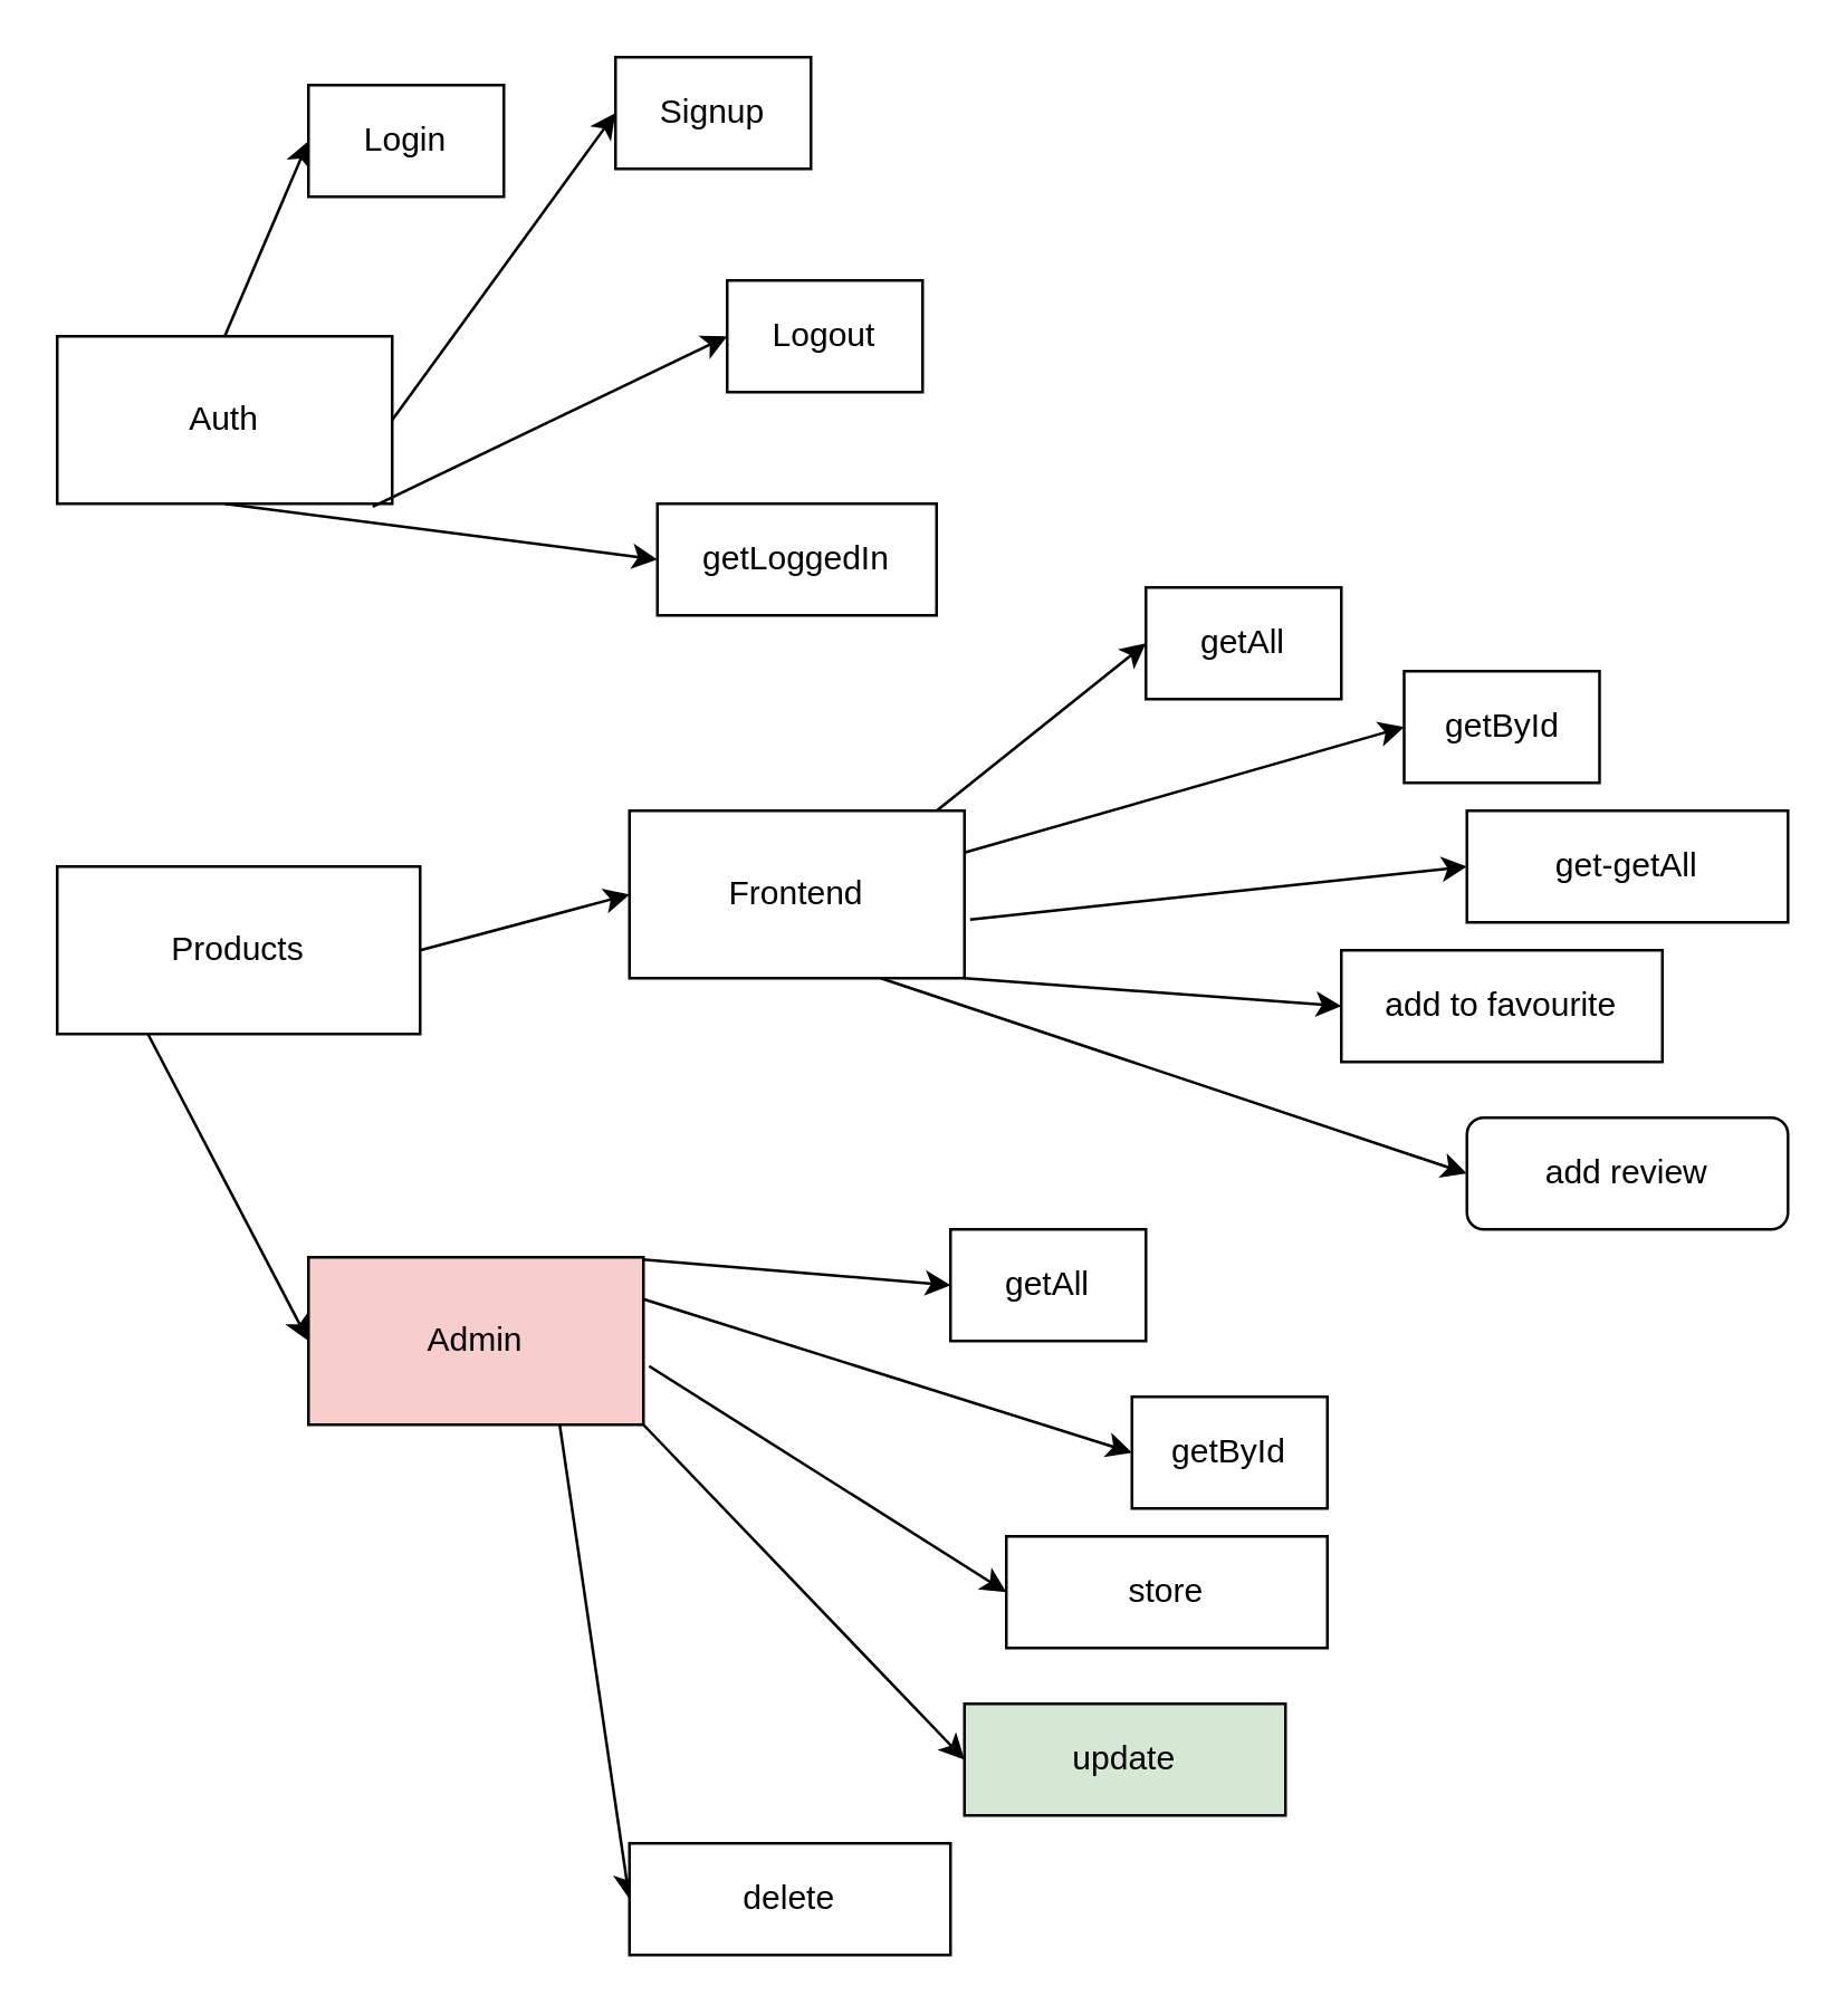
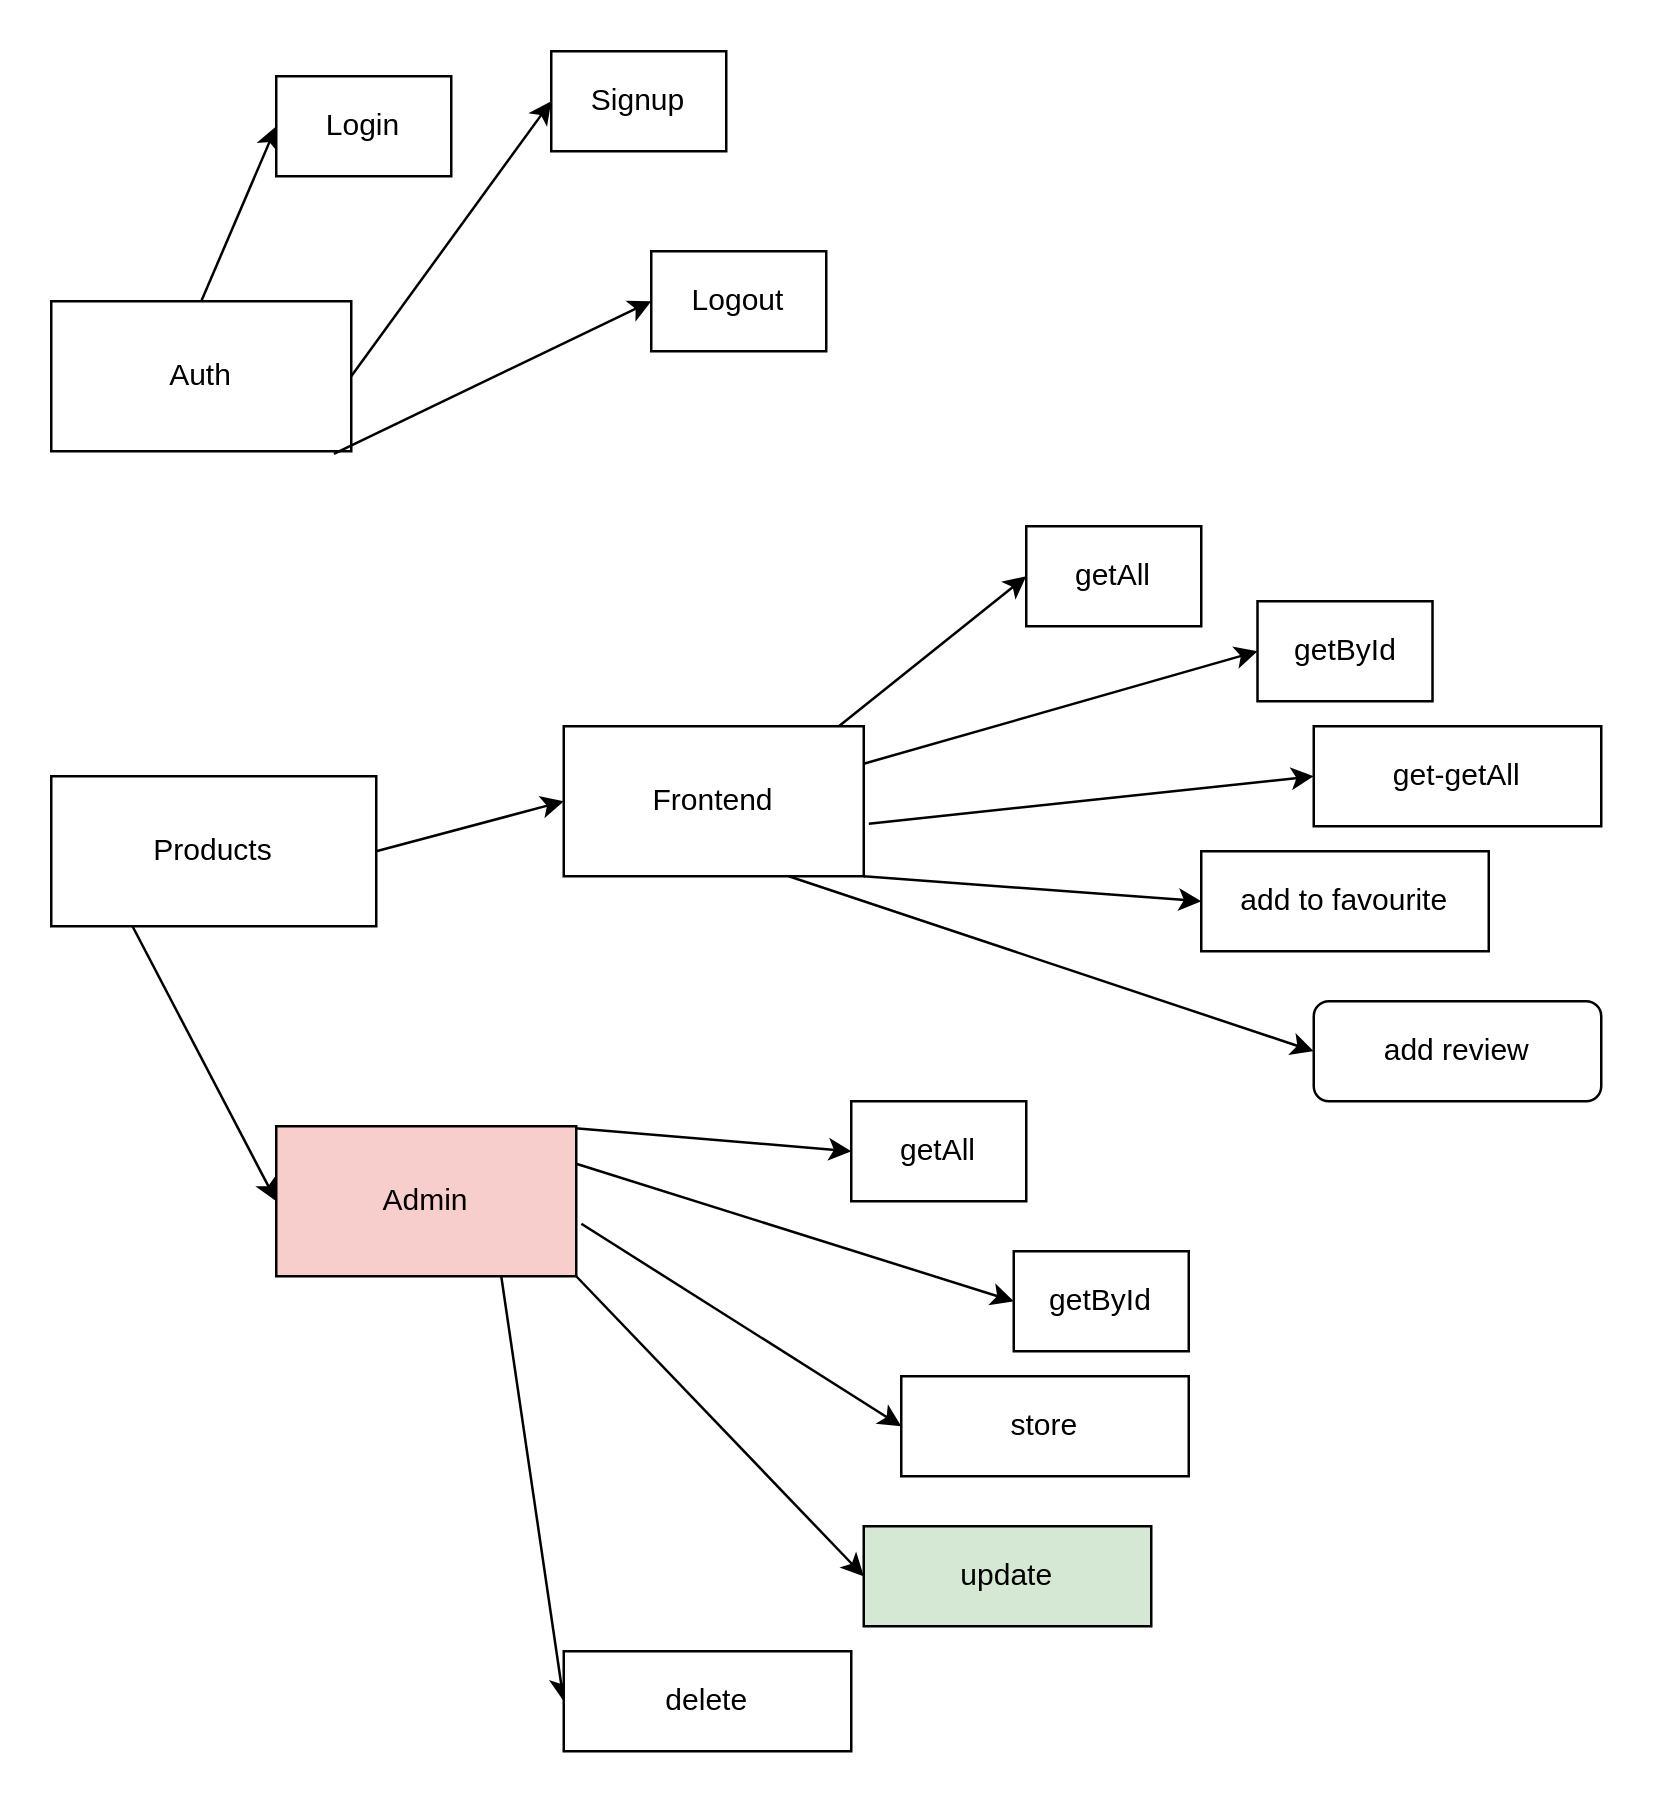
  <mxCell id="0" />
  <mxCell id="1" parent="0" />
  <mxCell id="2" style="edgeStyle=none;html=1;exitX=0.5;exitY=0;exitDx=0;exitDy=0;entryX=0;entryY=0.5;entryDx=0;entryDy=0;" edge="1" parent="1" source="3" target="4"><mxGeometry relative="1" as="geometry" /></mxCell>
  <mxCell id="3" value="Auth" style="rounded=0;whiteSpace=wrap;html=1;" vertex="1" parent="1"><mxGeometry x="20" y="120" width="120" height="60" as="geometry" /></mxCell>
  <mxCell id="4" value="Login" style="rounded=0;whiteSpace=wrap;html=1;" vertex="1" parent="1"><mxGeometry x="110" y="30" width="70" height="40" as="geometry" /></mxCell>
  <mxCell id="5" style="edgeStyle=none;html=1;exitX=1;exitY=0.5;exitDx=0;exitDy=0;entryX=0;entryY=0.5;entryDx=0;entryDy=0;" edge="1" parent="1" target="6" source="3"><mxGeometry relative="1" as="geometry"><mxPoint x="155" y="170" as="sourcePoint" /></mxGeometry></mxCell>
  <mxCell id="6" value="Signup" style="rounded=0;whiteSpace=wrap;html=1;" vertex="1" parent="1"><mxGeometry x="220" y="20" width="70" height="40" as="geometry" /></mxCell>
  <mxCell id="7" style="edgeStyle=none;html=1;exitX=0.942;exitY=1.017;exitDx=0;exitDy=0;entryX=0;entryY=0.5;entryDx=0;entryDy=0;exitPerimeter=0;" edge="1" parent="1" target="8" source="3"><mxGeometry relative="1" as="geometry"><mxPoint x="130" y="210" as="sourcePoint" /></mxGeometry></mxCell>
  <mxCell id="8" value="Logout" style="rounded=0;whiteSpace=wrap;html=1;" vertex="1" parent="1"><mxGeometry x="260" y="100" width="70" height="40" as="geometry" /></mxCell>
- <mxCell id="9" style="edgeStyle=none;html=1;exitX=0.5;exitY=1;exitDx=0;exitDy=0;entryX=0;entryY=0.5;entryDx=0;entryDy=0;" edge="1" parent="1" target="10" source="3"><mxGeometry relative="1" as="geometry"><mxPoint x="60" y="320" as="sourcePoint" /></mxGeometry></mxCell>
- <mxCell id="10" value="getLoggedIn" style="rounded=0;whiteSpace=wrap;html=1;" vertex="1" parent="1"><mxGeometry x="235" y="180" width="100" height="40" as="geometry" /></mxCell>
  <mxCell id="11" style="edgeStyle=none;html=1;entryX=0;entryY=0.5;entryDx=0;entryDy=0;exitX=0.917;exitY=0;exitDx=0;exitDy=0;exitPerimeter=0;" edge="1" parent="1" source="15" target="14"><mxGeometry relative="1" as="geometry"><mxPoint x="330" y="460" as="sourcePoint" /></mxGeometry></mxCell>
  <mxCell id="12" style="edgeStyle=none;html=1;exitX=1;exitY=0.5;exitDx=0;exitDy=0;entryX=0;entryY=0.5;entryDx=0;entryDy=0;" edge="1" parent="1" source="13" target="15"><mxGeometry relative="1" as="geometry" /></mxCell>
  <mxCell id="13" value="Products" style="rounded=0;whiteSpace=wrap;html=1;" vertex="1" parent="1"><mxGeometry x="20" y="310" width="130" height="60" as="geometry" /></mxCell>
  <mxCell id="14" value="getAll" style="rounded=0;whiteSpace=wrap;html=1;" vertex="1" parent="1"><mxGeometry x="410" y="210" width="70" height="40" as="geometry" /></mxCell>
  <mxCell id="15" value="Frontend" style="rounded=0;whiteSpace=wrap;html=1;" vertex="1" parent="1"><mxGeometry x="225" y="290" width="120" height="60" as="geometry" /></mxCell>
  <mxCell id="16" style="edgeStyle=none;html=1;entryX=0;entryY=0.5;entryDx=0;entryDy=0;exitX=1;exitY=0.25;exitDx=0;exitDy=0;" edge="1" parent="1" target="17" source="15"><mxGeometry relative="1" as="geometry"><mxPoint x="375" y="550" as="sourcePoint" /></mxGeometry></mxCell>
  <mxCell id="17" value="getById" style="rounded=0;whiteSpace=wrap;html=1;" vertex="1" parent="1"><mxGeometry x="502.5" y="240" width="70" height="40" as="geometry" /></mxCell>
  <mxCell id="18" style="edgeStyle=none;html=1;entryX=0;entryY=0.5;entryDx=0;entryDy=0;exitX=1.017;exitY=0.65;exitDx=0;exitDy=0;exitPerimeter=0;" edge="1" parent="1" target="19" source="15"><mxGeometry relative="1" as="geometry"><mxPoint x="330" y="530" as="sourcePoint" /></mxGeometry></mxCell>
  <mxCell id="19" value="get-getAll" style="rounded=0;whiteSpace=wrap;html=1;" vertex="1" parent="1"><mxGeometry x="525" y="290" width="115" height="40" as="geometry" /></mxCell>
  <mxCell id="20" style="edgeStyle=none;html=1;entryX=0;entryY=0.5;entryDx=0;entryDy=0;exitX=1;exitY=1;exitDx=0;exitDy=0;" edge="1" parent="1" target="21" source="15"><mxGeometry relative="1" as="geometry"><mxPoint x="350" y="560" as="sourcePoint" /></mxGeometry></mxCell>
  <mxCell id="21" value="add to favourite" style="rounded=0;whiteSpace=wrap;html=1;" vertex="1" parent="1"><mxGeometry x="480" y="340" width="115" height="40" as="geometry" /></mxCell>
  <mxCell id="22" style="edgeStyle=none;html=1;entryX=0;entryY=0.5;entryDx=0;entryDy=0;exitX=0.75;exitY=1;exitDx=0;exitDy=0;" edge="1" parent="1" target="23" source="15"><mxGeometry relative="1" as="geometry"><mxPoint x="290" y="580" as="sourcePoint" /></mxGeometry></mxCell>
  <mxCell id="23" value="add review" style="whiteSpace=wrap;html=1;rounded=1;" vertex="1" parent="1"><mxGeometry x="525" y="400" width="115" height="40" as="geometry" /></mxCell>
  <mxCell id="24" style="edgeStyle=none;html=1;entryX=0;entryY=0.5;entryDx=0;entryDy=0;exitX=0.917;exitY=0;exitDx=0;exitDy=0;exitPerimeter=0;" edge="1" parent="1" source="27" target="26"><mxGeometry relative="1" as="geometry"><mxPoint x="240" y="640" as="sourcePoint" /></mxGeometry></mxCell>
  <mxCell id="25" style="edgeStyle=none;html=1;exitX=0.25;exitY=1;exitDx=0;exitDy=0;entryX=0;entryY=0.5;entryDx=0;entryDy=0;" edge="1" parent="1" target="27" source="13"><mxGeometry relative="1" as="geometry"><mxPoint x="60" y="680" as="sourcePoint" /></mxGeometry></mxCell>
  <mxCell id="26" value="getAll" style="rounded=0;whiteSpace=wrap;html=1;" vertex="1" parent="1"><mxGeometry x="340" y="440" width="70" height="40" as="geometry" /></mxCell>
  <mxCell id="27" value="Admin" style="rounded=0;whiteSpace=wrap;html=1;fillColor=#f8cecc;" vertex="1" parent="1"><mxGeometry x="110" y="450" width="120" height="60" as="geometry" /></mxCell>
  <mxCell id="28" style="edgeStyle=none;html=1;entryX=0;entryY=0.5;entryDx=0;entryDy=0;exitX=1;exitY=0.25;exitDx=0;exitDy=0;" edge="1" parent="1" source="27" target="29"><mxGeometry relative="1" as="geometry"><mxPoint x="285" y="730" as="sourcePoint" /></mxGeometry></mxCell>
  <mxCell id="29" value="getById" style="rounded=0;whiteSpace=wrap;html=1;" vertex="1" parent="1"><mxGeometry x="405" y="500" width="70" height="40" as="geometry" /></mxCell>
  <mxCell id="30" style="edgeStyle=none;html=1;entryX=0;entryY=0.5;entryDx=0;entryDy=0;exitX=1.017;exitY=0.65;exitDx=0;exitDy=0;exitPerimeter=0;" edge="1" parent="1" source="27" target="31"><mxGeometry relative="1" as="geometry"><mxPoint x="240" y="710" as="sourcePoint" /></mxGeometry></mxCell>
  <mxCell id="31" value="store" style="rounded=0;whiteSpace=wrap;html=1;" vertex="1" parent="1"><mxGeometry x="360" y="550" width="115" height="40" as="geometry" /></mxCell>
  <mxCell id="32" style="edgeStyle=none;html=1;entryX=0;entryY=0.5;entryDx=0;entryDy=0;exitX=1;exitY=1;exitDx=0;exitDy=0;" edge="1" parent="1" source="27" target="33"><mxGeometry relative="1" as="geometry"><mxPoint x="260" y="740" as="sourcePoint" /></mxGeometry></mxCell>
  <mxCell id="33" value="update" style="rounded=0;whiteSpace=wrap;html=1;fillColor=#d5e8d4;" vertex="1" parent="1"><mxGeometry x="345" y="610" width="115" height="40" as="geometry" /></mxCell>
  <mxCell id="34" style="edgeStyle=none;html=1;entryX=0;entryY=0.5;entryDx=0;entryDy=0;exitX=0.75;exitY=1;exitDx=0;exitDy=0;" edge="1" parent="1" source="27" target="35"><mxGeometry relative="1" as="geometry"><mxPoint x="200" y="760" as="sourcePoint" /></mxGeometry></mxCell>
  <mxCell id="35" value="delete" style="rounded=0;whiteSpace=wrap;html=1;" vertex="1" parent="1"><mxGeometry x="225" y="660" width="115" height="40" as="geometry" /></mxCell>
